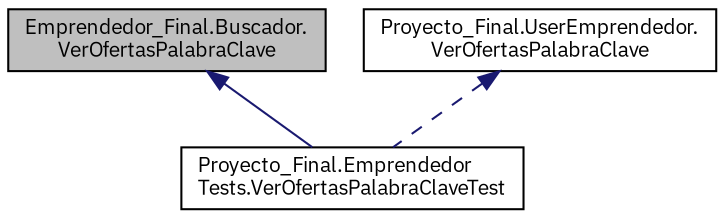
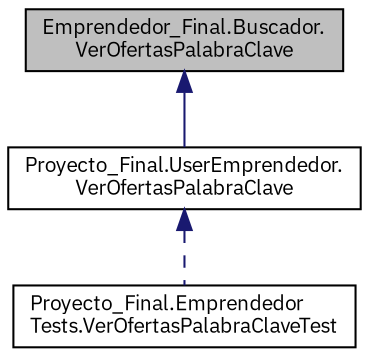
  digraph {
    fontname="IBM Plex Sans"
    rankdir=TB
    node [color=black fillcolor=white fontname="IBM Plex Sans" fontsize=10 shape=record style=filled]
    edge [color=midnightblue dir=back fontname="IBM Plex Sans" fontsize=10 labelfontname=Helvetica labelfontsize=10]
    n1 [fillcolor=grey75 fontcolor=black height=0.2 label="Emprendedor_Final.Buscador.\lVerOfertasPalabraClave" width=0.4]
    n2 [height=0.2 label="Proyecto_Final.UserEmprendedor.\lVerOfertasPalabraClave" width=0.4]
    n3 [height=0.2 label="Proyecto_Final.Emprendedor\lTests.VerOfertasPalabraClaveTest" width=0.4]
-   n1 -> n3 [style=solid]
+   n1 -> n2 [style=solid]
    n2 -> n3 [style=dashed]
  }
